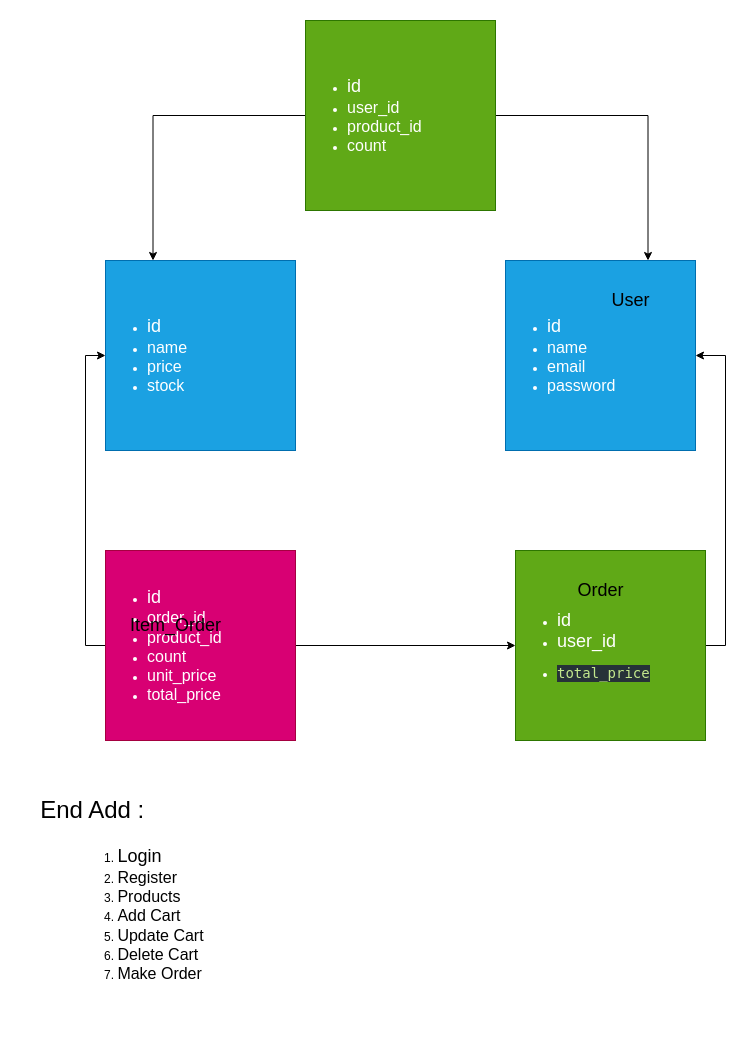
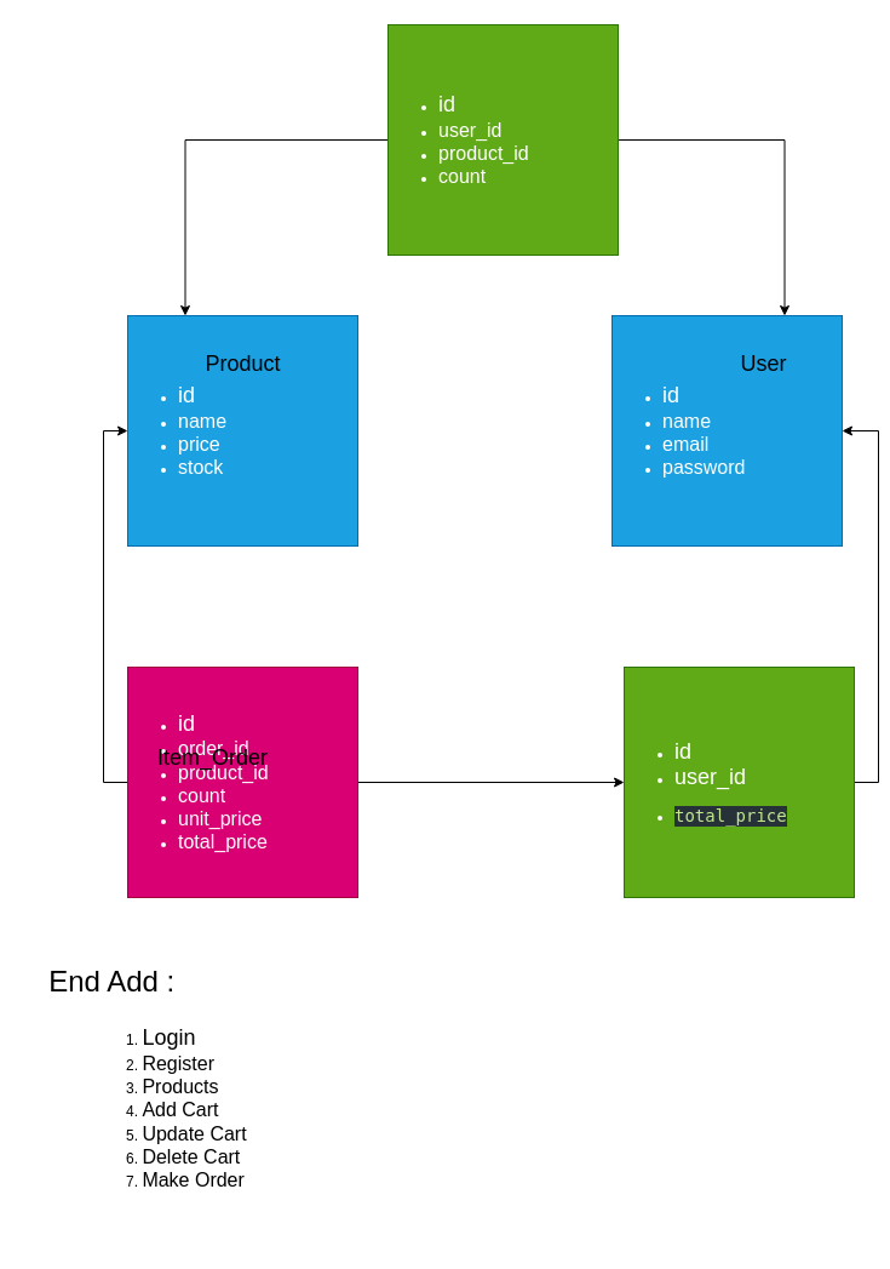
  <mxCell id="0" />
  <mxCell id="1" parent="0" />
  <mxCell id="2" value="&lt;ul&gt;&lt;li&gt;&lt;font style=&quot;font-size: 18px;&quot;&gt;id&lt;/font&gt;&lt;/li&gt;&lt;li&gt;&lt;font size=&quot;3&quot;&gt;name&lt;/font&gt;&lt;/li&gt;&lt;li&gt;&lt;font size=&quot;3&quot;&gt;price&lt;/font&gt;&lt;/li&gt;&lt;li&gt;&lt;font size=&quot;3&quot;&gt;stock&lt;/font&gt;&lt;/li&gt;&lt;/ul&gt;" style="whiteSpace=wrap;html=1;aspect=fixed;align=left;fillColor=#1ba1e2;fontColor=#ffffff;strokeColor=#006EAF;" vertex="1" parent="1"><mxGeometry x="105" y="260" width="190" height="190" as="geometry" /></mxCell>
+ <mxCell id="3" value="&lt;font style=&quot;font-size: 18px;&quot;&gt;Product&lt;/font&gt;" style="text;html=1;align=center;verticalAlign=middle;resizable=0;points=[];autosize=1;strokeColor=none;fillColor=none;" vertex="1" parent="1"><mxGeometry x="155" y="280" width="90" height="40" as="geometry" /></mxCell>
  <mxCell id="4" value="&lt;ul&gt;&lt;li&gt;&lt;font style=&quot;font-size: 18px;&quot;&gt;id&lt;/font&gt;&lt;/li&gt;&lt;li&gt;&lt;font size=&quot;3&quot;&gt;name&lt;/font&gt;&lt;/li&gt;&lt;li&gt;&lt;font size=&quot;3&quot;&gt;email&lt;/font&gt;&lt;/li&gt;&lt;li&gt;&lt;font size=&quot;3&quot;&gt;password&lt;/font&gt;&lt;/li&gt;&lt;/ul&gt;" style="whiteSpace=wrap;html=1;aspect=fixed;align=left;fillColor=#1ba1e2;fontColor=#ffffff;strokeColor=#006EAF;" vertex="1" parent="1"><mxGeometry x="505" y="260" width="190" height="190" as="geometry" /></mxCell>
  <mxCell id="5" value="&lt;font style=&quot;font-size: 18px;&quot;&gt;User&lt;/font&gt;" style="text;html=1;align=center;verticalAlign=middle;resizable=0;points=[];autosize=1;strokeColor=none;fillColor=none;" vertex="1" parent="1"><mxGeometry x="600" y="280" width="60" height="40" as="geometry" /></mxCell>
  <mxCell id="6" style="edgeStyle=orthogonalEdgeStyle;rounded=0;orthogonalLoop=1;jettySize=auto;html=1;exitX=1;exitY=0.5;exitDx=0;exitDy=0;entryX=1;entryY=0.5;entryDx=0;entryDy=0;" edge="1" parent="1" source="7" target="4"><mxGeometry relative="1" as="geometry" /></mxCell>
  <mxCell id="7" value="&lt;div style=&quot;&quot;&gt;&lt;ul&gt;&lt;li&gt;&lt;span style=&quot;background-color: initial;&quot;&gt;&lt;font style=&quot;font-size: 18px;&quot;&gt;id&lt;/font&gt;&lt;/span&gt;&lt;/li&gt;&lt;li&gt;&lt;span style=&quot;background-color: initial;&quot;&gt;&lt;font style=&quot;font-size: 18px;&quot;&gt;user_id&lt;/font&gt;&lt;/span&gt;&lt;/li&gt;&lt;li&gt;&lt;div style=&quot;background-color:#263238;color:#c3cee3&quot;&gt;&lt;pre style=&quot;font-family: &amp;quot;JetBrains Mono&amp;quot;, monospace;&quot;&gt;&lt;span style=&quot;color: rgb(195, 232, 141);&quot;&gt;&lt;font style=&quot;font-size: 14px;&quot;&gt;total_price&lt;/font&gt;&lt;/span&gt;&lt;/pre&gt;&lt;/div&gt;&lt;/li&gt;&lt;/ul&gt;&lt;/div&gt;" style="whiteSpace=wrap;html=1;aspect=fixed;align=left;fillColor=#60a917;fontColor=#ffffff;strokeColor=#2D7600;" vertex="1" parent="1"><mxGeometry x="515" y="550" width="190" height="190" as="geometry" /></mxCell>
- <mxCell id="8" value="&lt;font style=&quot;font-size: 18px;&quot;&gt;Order&lt;/font&gt;" style="text;html=1;align=center;verticalAlign=middle;resizable=0;points=[];autosize=1;strokeColor=none;fillColor=none;" vertex="1" parent="1"><mxGeometry x="565" y="570" width="70" height="40" as="geometry" /></mxCell>
  <mxCell id="9" style="edgeStyle=orthogonalEdgeStyle;rounded=0;orthogonalLoop=1;jettySize=auto;html=1;exitX=0;exitY=0.5;exitDx=0;exitDy=0;entryX=0;entryY=0.5;entryDx=0;entryDy=0;" edge="1" parent="1" source="11" target="2"><mxGeometry relative="1" as="geometry" /></mxCell>
  <mxCell id="10" style="edgeStyle=orthogonalEdgeStyle;rounded=0;orthogonalLoop=1;jettySize=auto;html=1;" edge="1" parent="1" source="11" target="7"><mxGeometry relative="1" as="geometry" /></mxCell>
  <mxCell id="11" value="&lt;ul&gt;&lt;li&gt;&lt;font style=&quot;font-size: 18px;&quot;&gt;id&lt;/font&gt;&lt;/li&gt;&lt;li&gt;&lt;font size=&quot;3&quot;&gt;order_id&lt;/font&gt;&lt;/li&gt;&lt;li&gt;&lt;font size=&quot;3&quot;&gt;product_id&lt;/font&gt;&lt;/li&gt;&lt;li&gt;&lt;font size=&quot;3&quot;&gt;count&lt;/font&gt;&lt;/li&gt;&lt;li&gt;&lt;font size=&quot;3&quot;&gt;unit_price&lt;/font&gt;&lt;/li&gt;&lt;li&gt;&lt;font size=&quot;3&quot;&gt;total_price&lt;/font&gt;&lt;/li&gt;&lt;/ul&gt;" style="whiteSpace=wrap;html=1;aspect=fixed;align=left;fillColor=#d80073;fontColor=#ffffff;strokeColor=#A50040;" vertex="1" parent="1"><mxGeometry x="105" y="550" width="190" height="190" as="geometry" /></mxCell>
  <mxCell id="12" value="&lt;span style=&quot;font-size: 18px;&quot;&gt;Item_Order&lt;/span&gt;" style="text;html=1;align=center;verticalAlign=middle;resizable=0;points=[];autosize=1;strokeColor=none;fillColor=none;" vertex="1" parent="1"><mxGeometry x="120" y="605" width="110" height="40" as="geometry" /></mxCell>
  <mxCell id="13" style="edgeStyle=orthogonalEdgeStyle;rounded=0;orthogonalLoop=1;jettySize=auto;html=1;exitX=1;exitY=0.5;exitDx=0;exitDy=0;entryX=0.75;entryY=0;entryDx=0;entryDy=0;" edge="1" parent="1" source="15" target="4"><mxGeometry relative="1" as="geometry" /></mxCell>
  <mxCell id="14" style="edgeStyle=orthogonalEdgeStyle;rounded=0;orthogonalLoop=1;jettySize=auto;html=1;exitX=0;exitY=0.5;exitDx=0;exitDy=0;entryX=0.25;entryY=0;entryDx=0;entryDy=0;" edge="1" parent="1" source="15" target="2"><mxGeometry relative="1" as="geometry" /></mxCell>
- <mxCell id="15" value="&lt;ul&gt;&lt;li&gt;&lt;font style=&quot;font-size: 18px;&quot;&gt;id&lt;/font&gt;&lt;/li&gt;&lt;li&gt;&lt;font size=&quot;3&quot;&gt;user_id&lt;/font&gt;&lt;/li&gt;&lt;li&gt;&lt;font size=&quot;3&quot;&gt;product_id&lt;/font&gt;&lt;/li&gt;&lt;li&gt;&lt;font size=&quot;3&quot;&gt;count&lt;/font&gt;&lt;/li&gt;&lt;/ul&gt;" style="whiteSpace=wrap;html=1;aspect=fixed;align=left;fillColor=#60a917;fontColor=#ffffff;strokeColor=#2D7600;" vertex="1" parent="1"><mxGeometry x="305" y="20" width="190" height="190" as="geometry" /></mxCell>
+ <mxCell id="15" value="&lt;ul&gt;&lt;li&gt;&lt;font style=&quot;font-size: 18px;&quot;&gt;id&lt;/font&gt;&lt;/li&gt;&lt;li&gt;&lt;font size=&quot;3&quot;&gt;user_id&lt;/font&gt;&lt;/li&gt;&lt;li&gt;&lt;font size=&quot;3&quot;&gt;product_id&lt;/font&gt;&lt;/li&gt;&lt;li&gt;&lt;font size=&quot;3&quot;&gt;count&lt;/font&gt;&lt;/li&gt;&lt;/ul&gt;" style="whiteSpace=wrap;html=1;aspect=fixed;align=left;fillColor=#60a917;fontColor=#ffffff;strokeColor=#2D7600;" vertex="1" parent="1"><mxGeometry x="320" y="20" width="190" height="190" as="geometry" /></mxCell>
  <mxCell id="16" value="&lt;font style=&quot;font-size: 24px;&quot;&gt;End Add :&amp;nbsp;&lt;/font&gt;" style="text;html=1;align=center;verticalAlign=middle;resizable=0;points=[];autosize=1;strokeColor=none;fillColor=none;" vertex="1" parent="1"><mxGeometry x="20" y="790" width="150" height="40" as="geometry" /></mxCell>
  <mxCell id="17" value="&lt;div style=&quot;text-align: left;&quot;&gt;&lt;ol&gt;&lt;li&gt;&lt;span style=&quot;background-color: initial;&quot;&gt;&lt;font style=&quot;font-size: 18px;&quot;&gt;Login&lt;/font&gt;&lt;/span&gt;&lt;/li&gt;&lt;li&gt;&lt;font size=&quot;3&quot; style=&quot;&quot;&gt;Register&lt;/font&gt;&lt;/li&gt;&lt;li&gt;&lt;font size=&quot;3&quot; style=&quot;&quot;&gt;Products&lt;/font&gt;&lt;/li&gt;&lt;li&gt;&lt;font size=&quot;3&quot; style=&quot;&quot;&gt;Add Cart&lt;/font&gt;&lt;/li&gt;&lt;li&gt;&lt;font size=&quot;3&quot;&gt;Update Cart&lt;/font&gt;&lt;/li&gt;&lt;li&gt;&lt;font size=&quot;3&quot;&gt;Delete Cart&lt;/font&gt;&lt;/li&gt;&lt;li&gt;&lt;font size=&quot;3&quot;&gt;Make Order&lt;/font&gt;&lt;/li&gt;&lt;/ol&gt;&lt;/div&gt;&lt;div style=&quot;text-align: left;&quot;&gt;&lt;font style=&quot;font-size: 18px;&quot;&gt;&lt;br&gt;&lt;/font&gt;&lt;/div&gt;" style="text;html=1;align=center;verticalAlign=middle;resizable=0;points=[];autosize=1;strokeColor=none;fillColor=none;" vertex="1" parent="1"><mxGeometry x="65" y="825" width="150" height="200" as="geometry" /></mxCell>
